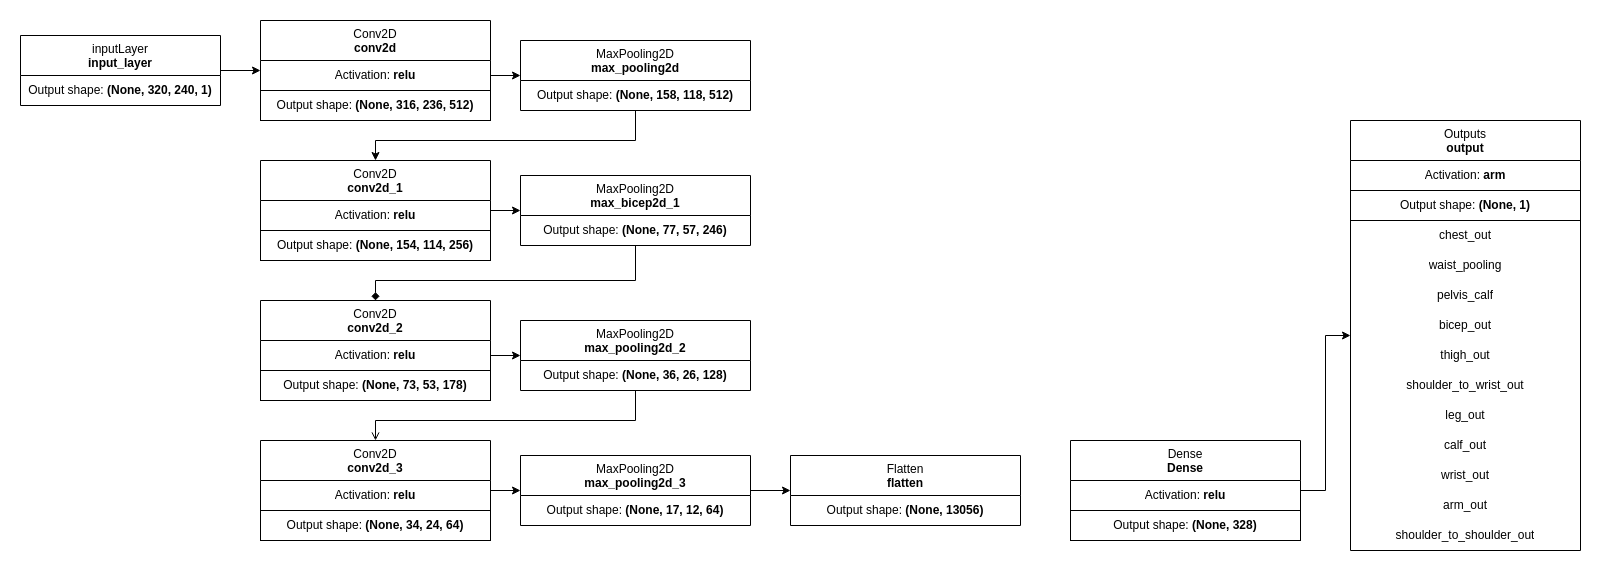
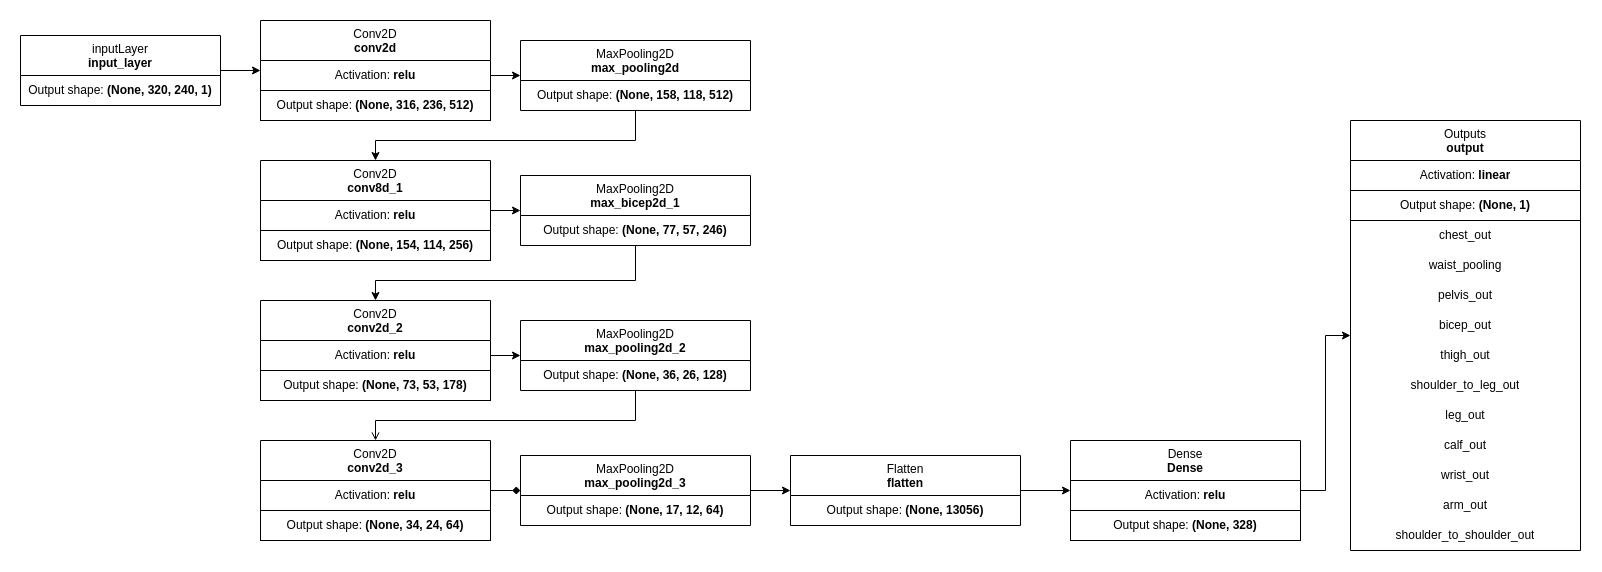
  <mxCell id="0" />
  <mxCell id="1" parent="0" />
  <mxCell id="2" style="edgeStyle=orthogonalEdgeStyle;rounded=0;orthogonalLoop=1;jettySize=auto;html=1;" edge="1" parent="1" source="3" target="5"><mxGeometry relative="1" as="geometry" /></mxCell>
  <mxCell id="3" value="inputLayer&lt;br&gt;&lt;b&gt;input_layer&lt;/b&gt;" style="swimlane;fontStyle=0;align=center;verticalAlign=top;childLayout=stackLayout;horizontal=1;startSize=40;horizontalStack=0;resizeParent=1;resizeParentMax=0;resizeLast=0;collapsible=0;marginBottom=0;html=1;whiteSpace=wrap;" vertex="1" parent="1"><mxGeometry x="20" y="35" width="200" height="70" as="geometry" /></mxCell>
  <mxCell id="4" value="Output shape: &lt;b&gt;(None, 320, 240, 1)&lt;/b&gt;" style="text;html=1;strokeColor=none;fillColor=none;align=center;verticalAlign=middle;spacingLeft=4;spacingRight=4;overflow=hidden;rotatable=0;points=[[0,0.5],[1,0.5]];portConstraint=eastwest;whiteSpace=wrap;" vertex="1" parent="3"><mxGeometry y="40" width="200" height="30" as="geometry" /></mxCell>
  <mxCell id="5" value="Conv2D&lt;br&gt;&lt;b&gt;conv2d&lt;/b&gt;" style="swimlane;fontStyle=0;align=center;verticalAlign=top;childLayout=stackLayout;horizontal=1;startSize=40;horizontalStack=0;resizeParent=1;resizeParentMax=0;resizeLast=0;collapsible=0;marginBottom=0;html=1;whiteSpace=wrap;" vertex="1" parent="1"><mxGeometry x="260" y="20" width="230" height="100" as="geometry" /></mxCell>
  <mxCell id="6" value="Activation: &lt;b&gt;relu&lt;/b&gt;" style="text;html=1;strokeColor=none;fillColor=none;align=center;verticalAlign=middle;spacingLeft=4;spacingRight=4;overflow=hidden;rotatable=0;points=[[0,0.5],[1,0.5]];portConstraint=eastwest;whiteSpace=wrap;" vertex="1" parent="5"><mxGeometry y="40" width="230" height="30" as="geometry" /></mxCell>
  <mxCell id="7" value="Output shape: &lt;b&gt;(None, 316, 236, 512)&lt;/b&gt;" style="text;html=1;strokeColor=default;fillColor=none;align=center;verticalAlign=middle;spacingLeft=4;spacingRight=4;overflow=hidden;rotatable=0;points=[[0,0.5],[1,0.5]];portConstraint=eastwest;whiteSpace=wrap;" vertex="1" parent="5"><mxGeometry y="70" width="230" height="30" as="geometry" /></mxCell>
  <mxCell id="8" style="edgeStyle=orthogonalEdgeStyle;rounded=0;orthogonalLoop=1;jettySize=auto;html=1;" edge="1" parent="1" source="9" target="12"><mxGeometry relative="1" as="geometry"><Array as="points"><mxPoint x="635" y="140" /><mxPoint x="375" y="140" /></Array></mxGeometry></mxCell>
  <mxCell id="9" value="&lt;div&gt;MaxPooling2D&lt;br&gt;&lt;b&gt;max_pooling2d&lt;/b&gt;&lt;br&gt;&lt;/div&gt;&lt;b&gt;&lt;/b&gt;" style="swimlane;fontStyle=0;align=center;verticalAlign=top;childLayout=stackLayout;horizontal=1;startSize=40;horizontalStack=0;resizeParent=1;resizeParentMax=0;resizeLast=0;collapsible=0;marginBottom=0;html=1;whiteSpace=wrap;" vertex="1" parent="1"><mxGeometry x="520" y="40" width="230" height="70" as="geometry" /></mxCell>
  <mxCell id="10" value="Output shape: &lt;b&gt;(None, 158, 118, 512)&lt;/b&gt;" style="text;html=1;strokeColor=none;fillColor=none;align=center;verticalAlign=middle;spacingLeft=4;spacingRight=4;overflow=hidden;rotatable=0;points=[[0,0.5],[1,0.5]];portConstraint=eastwest;whiteSpace=wrap;" vertex="1" parent="9"><mxGeometry y="40" width="230" height="30" as="geometry" /></mxCell>
  <mxCell id="11" style="edgeStyle=orthogonalEdgeStyle;rounded=0;orthogonalLoop=1;jettySize=auto;html=1;" edge="1" parent="1" source="12" target="16"><mxGeometry relative="1" as="geometry" /></mxCell>
- <mxCell id="12" value="Conv2D&lt;br&gt;&lt;b&gt;conv2d_1&lt;/b&gt;" style="swimlane;fontStyle=0;align=center;verticalAlign=top;childLayout=stackLayout;horizontal=1;startSize=40;horizontalStack=0;resizeParent=1;resizeParentMax=0;resizeLast=0;collapsible=0;marginBottom=0;html=1;whiteSpace=wrap;" vertex="1" parent="1"><mxGeometry x="260" y="160" width="230" height="100" as="geometry" /></mxCell>
+ <mxCell id="12" value="Conv2D&lt;br&gt;&lt;b&gt;conv8d_1&lt;/b&gt;" style="swimlane;fontStyle=0;align=center;verticalAlign=top;childLayout=stackLayout;horizontal=1;startSize=40;horizontalStack=0;resizeParent=1;resizeParentMax=0;resizeLast=0;collapsible=0;marginBottom=0;html=1;whiteSpace=wrap;" vertex="1" parent="1"><mxGeometry x="260" y="160" width="230" height="100" as="geometry" /></mxCell>
  <mxCell id="13" value="Activation: &lt;b&gt;relu&lt;/b&gt;" style="text;html=1;strokeColor=none;fillColor=none;align=center;verticalAlign=middle;spacingLeft=4;spacingRight=4;overflow=hidden;rotatable=0;points=[[0,0.5],[1,0.5]];portConstraint=eastwest;whiteSpace=wrap;" vertex="1" parent="12"><mxGeometry y="40" width="230" height="30" as="geometry" /></mxCell>
  <mxCell id="14" value="Output shape: &lt;b&gt;(None, 154, 114, 256)&lt;/b&gt;" style="text;html=1;strokeColor=default;fillColor=none;align=center;verticalAlign=middle;spacingLeft=4;spacingRight=4;overflow=hidden;rotatable=0;points=[[0,0.5],[1,0.5]];portConstraint=eastwest;whiteSpace=wrap;" vertex="1" parent="12"><mxGeometry y="70" width="230" height="30" as="geometry" /></mxCell>
- <mxCell id="15" style="edgeStyle=orthogonalEdgeStyle;rounded=0;orthogonalLoop=1;jettySize=auto;html=1;endArrow=diamond;" edge="1" parent="1" source="16" target="18"><mxGeometry relative="1" as="geometry"><Array as="points"><mxPoint x="635" y="280" /><mxPoint x="375" y="280" /></Array></mxGeometry></mxCell>
+ <mxCell id="15" style="edgeStyle=orthogonalEdgeStyle;rounded=0;orthogonalLoop=1;jettySize=auto;html=1;" edge="1" parent="1" source="16" target="18"><mxGeometry relative="1" as="geometry"><Array as="points"><mxPoint x="635" y="280" /><mxPoint x="375" y="280" /></Array></mxGeometry></mxCell>
  <mxCell id="16" value="&lt;div&gt;MaxPooling2D&lt;br&gt;&lt;b&gt;max_bicep2d_1&lt;/b&gt;&lt;br&gt;&lt;/div&gt;&lt;b&gt;&lt;/b&gt;" style="swimlane;fontStyle=0;align=center;verticalAlign=top;childLayout=stackLayout;horizontal=1;startSize=40;horizontalStack=0;resizeParent=1;resizeParentMax=0;resizeLast=0;collapsible=0;marginBottom=0;html=1;whiteSpace=wrap;" vertex="1" parent="1"><mxGeometry x="520" y="175" width="230" height="70" as="geometry" /></mxCell>
  <mxCell id="17" value="Output shape: &lt;b&gt;(None, 77, 57, 246)&lt;/b&gt;" style="text;html=1;strokeColor=none;fillColor=none;align=center;verticalAlign=middle;spacingLeft=4;spacingRight=4;overflow=hidden;rotatable=0;points=[[0,0.5],[1,0.5]];portConstraint=eastwest;whiteSpace=wrap;" vertex="1" parent="16"><mxGeometry y="40" width="230" height="30" as="geometry" /></mxCell>
  <mxCell id="18" value="Conv2D&lt;br&gt;&lt;b&gt;conv2d_2&lt;/b&gt;" style="swimlane;fontStyle=0;align=center;verticalAlign=top;childLayout=stackLayout;horizontal=1;startSize=40;horizontalStack=0;resizeParent=1;resizeParentMax=0;resizeLast=0;collapsible=0;marginBottom=0;html=1;whiteSpace=wrap;" vertex="1" parent="1"><mxGeometry x="260" y="300" width="230" height="100" as="geometry" /></mxCell>
  <mxCell id="19" value="Activation: &lt;b&gt;relu&lt;/b&gt;" style="text;html=1;strokeColor=none;fillColor=none;align=center;verticalAlign=middle;spacingLeft=4;spacingRight=4;overflow=hidden;rotatable=0;points=[[0,0.5],[1,0.5]];portConstraint=eastwest;whiteSpace=wrap;" vertex="1" parent="18"><mxGeometry y="40" width="230" height="30" as="geometry" /></mxCell>
  <mxCell id="20" value="Output shape: &lt;b&gt;(None, 73, 53, 178)&lt;/b&gt;" style="text;html=1;strokeColor=default;fillColor=none;align=center;verticalAlign=middle;spacingLeft=4;spacingRight=4;overflow=hidden;rotatable=0;points=[[0,0.5],[1,0.5]];portConstraint=eastwest;whiteSpace=wrap;" vertex="1" parent="18"><mxGeometry y="70" width="230" height="30" as="geometry" /></mxCell>
  <mxCell id="21" style="edgeStyle=orthogonalEdgeStyle;rounded=0;orthogonalLoop=1;jettySize=auto;html=1;endArrow=open;" edge="1" parent="1" source="22" target="25"><mxGeometry relative="1" as="geometry"><Array as="points"><mxPoint x="635" y="420" /><mxPoint x="375" y="420" /></Array></mxGeometry></mxCell>
  <mxCell id="22" value="&lt;div&gt;MaxPooling2D&lt;br&gt;&lt;b&gt;max_pooling2d_2&lt;/b&gt;&lt;br&gt;&lt;/div&gt;&lt;b&gt;&lt;/b&gt;" style="swimlane;fontStyle=0;align=center;verticalAlign=top;childLayout=stackLayout;horizontal=1;startSize=40;horizontalStack=0;resizeParent=1;resizeParentMax=0;resizeLast=0;collapsible=0;marginBottom=0;html=1;whiteSpace=wrap;" vertex="1" parent="1"><mxGeometry x="520" y="320" width="230" height="70" as="geometry" /></mxCell>
  <mxCell id="23" value="Output shape: &lt;b&gt;(None, 36, 26, 128)&lt;/b&gt;" style="text;html=1;strokeColor=none;fillColor=none;align=center;verticalAlign=middle;spacingLeft=4;spacingRight=4;overflow=hidden;rotatable=0;points=[[0,0.5],[1,0.5]];portConstraint=eastwest;whiteSpace=wrap;" vertex="1" parent="22"><mxGeometry y="40" width="230" height="30" as="geometry" /></mxCell>
- <mxCell id="24" style="edgeStyle=orthogonalEdgeStyle;rounded=0;orthogonalLoop=1;jettySize=auto;html=1;" edge="1" parent="1" source="25" target="29"><mxGeometry relative="1" as="geometry" /></mxCell>
+ <mxCell id="24" style="edgeStyle=orthogonalEdgeStyle;rounded=0;orthogonalLoop=1;jettySize=auto;html=1;endArrow=diamond;" edge="1" parent="1" source="25" target="29"><mxGeometry relative="1" as="geometry" /></mxCell>
  <mxCell id="25" value="Conv2D&lt;br&gt;&lt;b&gt;conv2d_3&lt;/b&gt;" style="swimlane;fontStyle=0;align=center;verticalAlign=top;childLayout=stackLayout;horizontal=1;startSize=40;horizontalStack=0;resizeParent=1;resizeParentMax=0;resizeLast=0;collapsible=0;marginBottom=0;html=1;whiteSpace=wrap;" vertex="1" parent="1"><mxGeometry x="260" y="440" width="230" height="100" as="geometry" /></mxCell>
  <mxCell id="26" value="Activation: &lt;b&gt;relu&lt;/b&gt;" style="text;html=1;strokeColor=none;fillColor=none;align=center;verticalAlign=middle;spacingLeft=4;spacingRight=4;overflow=hidden;rotatable=0;points=[[0,0.5],[1,0.5]];portConstraint=eastwest;whiteSpace=wrap;" vertex="1" parent="25"><mxGeometry y="40" width="230" height="30" as="geometry" /></mxCell>
  <mxCell id="27" value="Output shape: &lt;b&gt;(None, 34, 24, 64)&lt;/b&gt;" style="text;html=1;strokeColor=default;fillColor=none;align=center;verticalAlign=middle;spacingLeft=4;spacingRight=4;overflow=hidden;rotatable=0;points=[[0,0.5],[1,0.5]];portConstraint=eastwest;whiteSpace=wrap;" vertex="1" parent="25"><mxGeometry y="70" width="230" height="30" as="geometry" /></mxCell>
  <mxCell id="28" style="edgeStyle=orthogonalEdgeStyle;rounded=0;orthogonalLoop=1;jettySize=auto;html=1;" edge="1" parent="1" source="29" target="32"><mxGeometry relative="1" as="geometry" /></mxCell>
  <mxCell id="29" value="&lt;div&gt;MaxPooling2D&lt;br&gt;&lt;b&gt;max_pooling2d_3&lt;/b&gt;&lt;br&gt;&lt;/div&gt;&lt;b&gt;&lt;/b&gt;" style="swimlane;fontStyle=0;align=center;verticalAlign=top;childLayout=stackLayout;horizontal=1;startSize=40;horizontalStack=0;resizeParent=1;resizeParentMax=0;resizeLast=0;collapsible=0;marginBottom=0;html=1;whiteSpace=wrap;" vertex="1" parent="1"><mxGeometry x="520" y="455" width="230" height="70" as="geometry" /></mxCell>
  <mxCell id="30" value="Output shape: &lt;b&gt;(None, 17, 12, 64)&lt;/b&gt;" style="text;html=1;strokeColor=none;fillColor=none;align=center;verticalAlign=middle;spacingLeft=4;spacingRight=4;overflow=hidden;rotatable=0;points=[[0,0.5],[1,0.5]];portConstraint=eastwest;whiteSpace=wrap;" vertex="1" parent="29"><mxGeometry y="40" width="230" height="30" as="geometry" /></mxCell>
+ <mxCell id="31" style="edgeStyle=orthogonalEdgeStyle;rounded=0;orthogonalLoop=1;jettySize=auto;html=1;" edge="1" parent="1" source="32" target="35"><mxGeometry relative="1" as="geometry" /></mxCell>
  <mxCell id="32" value="&lt;div&gt;Flatten&lt;br&gt;&lt;b&gt;flatten&lt;/b&gt;&lt;br&gt;&lt;/div&gt;&lt;b&gt;&lt;/b&gt;" style="swimlane;fontStyle=0;align=center;verticalAlign=top;childLayout=stackLayout;horizontal=1;startSize=40;horizontalStack=0;resizeParent=1;resizeParentMax=0;resizeLast=0;collapsible=0;marginBottom=0;html=1;whiteSpace=wrap;" vertex="1" parent="1"><mxGeometry x="790" y="455" width="230" height="70" as="geometry" /></mxCell>
  <mxCell id="33" value="Output shape: &lt;b&gt;(None, 13056)&lt;/b&gt;" style="text;html=1;strokeColor=none;fillColor=none;align=center;verticalAlign=middle;spacingLeft=4;spacingRight=4;overflow=hidden;rotatable=0;points=[[0,0.5],[1,0.5]];portConstraint=eastwest;whiteSpace=wrap;" vertex="1" parent="32"><mxGeometry y="40" width="230" height="30" as="geometry" /></mxCell>
  <mxCell id="34" style="edgeStyle=orthogonalEdgeStyle;rounded=0;orthogonalLoop=1;jettySize=auto;html=1;" edge="1" parent="1" source="35" target="38"><mxGeometry relative="1" as="geometry" /></mxCell>
  <mxCell id="35" value="Dense&lt;br&gt;&lt;b&gt;Dense&lt;/b&gt;" style="swimlane;fontStyle=0;align=center;verticalAlign=top;childLayout=stackLayout;horizontal=1;startSize=40;horizontalStack=0;resizeParent=1;resizeParentMax=0;resizeLast=0;collapsible=0;marginBottom=0;html=1;whiteSpace=wrap;" vertex="1" parent="1"><mxGeometry x="1070" y="440" width="230" height="100" as="geometry" /></mxCell>
  <mxCell id="36" value="Activation: &lt;b&gt;relu&lt;/b&gt;" style="text;html=1;strokeColor=none;fillColor=none;align=center;verticalAlign=middle;spacingLeft=4;spacingRight=4;overflow=hidden;rotatable=0;points=[[0,0.5],[1,0.5]];portConstraint=eastwest;whiteSpace=wrap;" vertex="1" parent="35"><mxGeometry y="40" width="230" height="30" as="geometry" /></mxCell>
  <mxCell id="37" value="Output shape: &lt;b&gt;(None, 328)&lt;/b&gt;" style="text;html=1;strokeColor=default;fillColor=none;align=center;verticalAlign=middle;spacingLeft=4;spacingRight=4;overflow=hidden;rotatable=0;points=[[0,0.5],[1,0.5]];portConstraint=eastwest;whiteSpace=wrap;" vertex="1" parent="35"><mxGeometry y="70" width="230" height="30" as="geometry" /></mxCell>
  <mxCell id="38" value="Outputs&lt;br&gt;&lt;b&gt;output&lt;/b&gt;" style="swimlane;fontStyle=0;align=center;verticalAlign=top;childLayout=stackLayout;horizontal=1;startSize=40;horizontalStack=0;resizeParent=1;resizeParentMax=0;resizeLast=0;collapsible=0;marginBottom=0;html=1;whiteSpace=wrap;strokeColor=default;" vertex="1" parent="1"><mxGeometry x="1350" y="120" width="230" height="430" as="geometry" /></mxCell>
- <mxCell id="39" value="Activation: &lt;b&gt;arm&lt;/b&gt;" style="text;html=1;strokeColor=none;fillColor=none;align=center;verticalAlign=middle;spacingLeft=4;spacingRight=4;overflow=hidden;rotatable=0;points=[[0,0.5],[1,0.5]];portConstraint=eastwest;whiteSpace=wrap;" vertex="1" parent="38"><mxGeometry y="40" width="230" height="30" as="geometry" /></mxCell>
+ <mxCell id="39" value="Activation: &lt;b&gt;linear&lt;/b&gt;" style="text;html=1;strokeColor=none;fillColor=none;align=center;verticalAlign=middle;spacingLeft=4;spacingRight=4;overflow=hidden;rotatable=0;points=[[0,0.5],[1,0.5]];portConstraint=eastwest;whiteSpace=wrap;" vertex="1" parent="38"><mxGeometry y="40" width="230" height="30" as="geometry" /></mxCell>
  <mxCell id="40" value="Output shape: &lt;b&gt;(None, 1)&lt;/b&gt;" style="text;html=1;strokeColor=default;fillColor=none;align=center;verticalAlign=middle;spacingLeft=4;spacingRight=4;overflow=hidden;rotatable=0;points=[[0,0.5],[1,0.5]];portConstraint=eastwest;whiteSpace=wrap;" vertex="1" parent="38"><mxGeometry y="70" width="230" height="30" as="geometry" /></mxCell>
  <mxCell id="41" value="chest_out" style="text;html=1;strokeColor=none;fillColor=none;align=center;verticalAlign=middle;spacingLeft=4;spacingRight=4;overflow=hidden;rotatable=0;points=[[0,0.5],[1,0.5]];portConstraint=eastwest;whiteSpace=wrap;" vertex="1" parent="38"><mxGeometry y="100" width="230" height="30" as="geometry" /></mxCell>
  <mxCell id="42" value="&lt;div&gt;waist_pooling&lt;/div&gt;" style="text;html=1;strokeColor=none;fillColor=none;align=center;verticalAlign=middle;spacingLeft=4;spacingRight=4;overflow=hidden;rotatable=0;points=[[0,0.5],[1,0.5]];portConstraint=eastwest;whiteSpace=wrap;" vertex="1" parent="38"><mxGeometry y="130" width="230" height="30" as="geometry" /></mxCell>
- <mxCell id="43" value="pelvis_calf" style="text;html=1;strokeColor=none;fillColor=none;align=center;verticalAlign=middle;spacingLeft=4;spacingRight=4;overflow=hidden;rotatable=0;points=[[0,0.5],[1,0.5]];portConstraint=eastwest;whiteSpace=wrap;" vertex="1" parent="38"><mxGeometry y="160" width="230" height="30" as="geometry" /></mxCell>
+ <mxCell id="43" value="pelvis_out" style="text;html=1;strokeColor=none;fillColor=none;align=center;verticalAlign=middle;spacingLeft=4;spacingRight=4;overflow=hidden;rotatable=0;points=[[0,0.5],[1,0.5]];portConstraint=eastwest;whiteSpace=wrap;" vertex="1" parent="38"><mxGeometry y="160" width="230" height="30" as="geometry" /></mxCell>
  <mxCell id="44" value="bicep_out" style="text;html=1;strokeColor=none;fillColor=none;align=center;verticalAlign=middle;spacingLeft=4;spacingRight=4;overflow=hidden;rotatable=0;points=[[0,0.5],[1,0.5]];portConstraint=eastwest;whiteSpace=wrap;" vertex="1" parent="38"><mxGeometry y="190" width="230" height="30" as="geometry" /></mxCell>
  <mxCell id="45" value="thigh_out" style="text;html=1;strokeColor=none;fillColor=none;align=center;verticalAlign=middle;spacingLeft=4;spacingRight=4;overflow=hidden;rotatable=0;points=[[0,0.5],[1,0.5]];portConstraint=eastwest;whiteSpace=wrap;" vertex="1" parent="38"><mxGeometry y="220" width="230" height="30" as="geometry" /></mxCell>
- <mxCell id="46" value="shoulder_to_wrist_out" style="text;html=1;strokeColor=none;fillColor=none;align=center;verticalAlign=middle;spacingLeft=4;spacingRight=4;overflow=hidden;rotatable=0;points=[[0,0.5],[1,0.5]];portConstraint=eastwest;whiteSpace=wrap;" vertex="1" parent="38"><mxGeometry y="250" width="230" height="30" as="geometry" /></mxCell>
+ <mxCell id="46" value="shoulder_to_leg_out" style="text;html=1;strokeColor=none;fillColor=none;align=center;verticalAlign=middle;spacingLeft=4;spacingRight=4;overflow=hidden;rotatable=0;points=[[0,0.5],[1,0.5]];portConstraint=eastwest;whiteSpace=wrap;" vertex="1" parent="38"><mxGeometry y="250" width="230" height="30" as="geometry" /></mxCell>
  <mxCell id="47" value="leg_out" style="text;html=1;strokeColor=none;fillColor=none;align=center;verticalAlign=middle;spacingLeft=4;spacingRight=4;overflow=hidden;rotatable=0;points=[[0,0.5],[1,0.5]];portConstraint=eastwest;whiteSpace=wrap;" vertex="1" parent="38"><mxGeometry y="280" width="230" height="30" as="geometry" /></mxCell>
  <mxCell id="48" value="calf_out" style="text;html=1;strokeColor=none;fillColor=none;align=center;verticalAlign=middle;spacingLeft=4;spacingRight=4;overflow=hidden;rotatable=0;points=[[0,0.5],[1,0.5]];portConstraint=eastwest;whiteSpace=wrap;" vertex="1" parent="38"><mxGeometry y="310" width="230" height="30" as="geometry" /></mxCell>
  <mxCell id="49" value="wrist_out" style="text;html=1;strokeColor=none;fillColor=none;align=center;verticalAlign=middle;spacingLeft=4;spacingRight=4;overflow=hidden;rotatable=0;points=[[0,0.5],[1,0.5]];portConstraint=eastwest;whiteSpace=wrap;" vertex="1" parent="38"><mxGeometry y="340" width="230" height="30" as="geometry" /></mxCell>
  <mxCell id="50" value="arm_out" style="text;html=1;strokeColor=none;fillColor=none;align=center;verticalAlign=middle;spacingLeft=4;spacingRight=4;overflow=hidden;rotatable=0;points=[[0,0.5],[1,0.5]];portConstraint=eastwest;whiteSpace=wrap;" vertex="1" parent="38"><mxGeometry y="370" width="230" height="30" as="geometry" /></mxCell>
  <mxCell id="51" value="shoulder_to_shoulder_out" style="text;html=1;strokeColor=none;fillColor=none;align=center;verticalAlign=middle;spacingLeft=4;spacingRight=4;overflow=hidden;rotatable=0;points=[[0,0.5],[1,0.5]];portConstraint=eastwest;whiteSpace=wrap;" vertex="1" parent="38"><mxGeometry y="400" width="230" height="30" as="geometry" /></mxCell>
  <mxCell id="52" style="edgeStyle=orthogonalEdgeStyle;rounded=0;orthogonalLoop=1;jettySize=auto;html=1;" edge="1" parent="1" source="6" target="9"><mxGeometry relative="1" as="geometry" /></mxCell>
  <mxCell id="53" style="edgeStyle=orthogonalEdgeStyle;rounded=0;orthogonalLoop=1;jettySize=auto;html=1;" edge="1" parent="1" source="19" target="22"><mxGeometry relative="1" as="geometry" /></mxCell>
